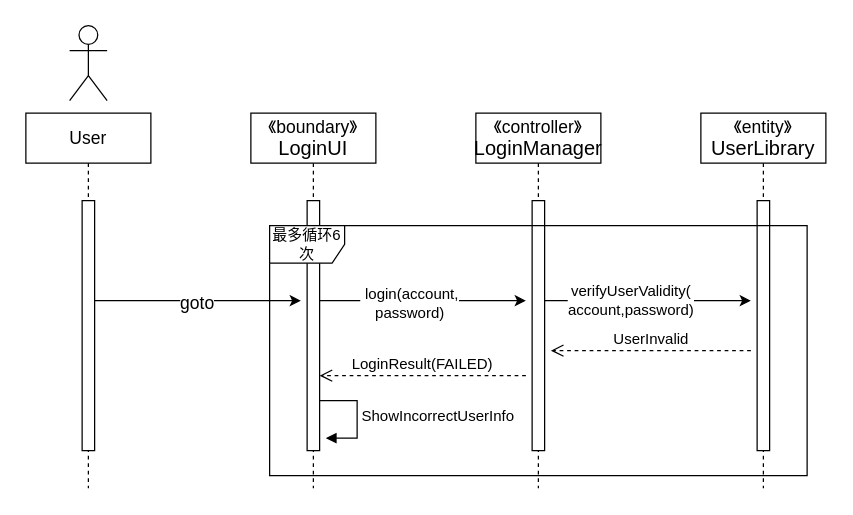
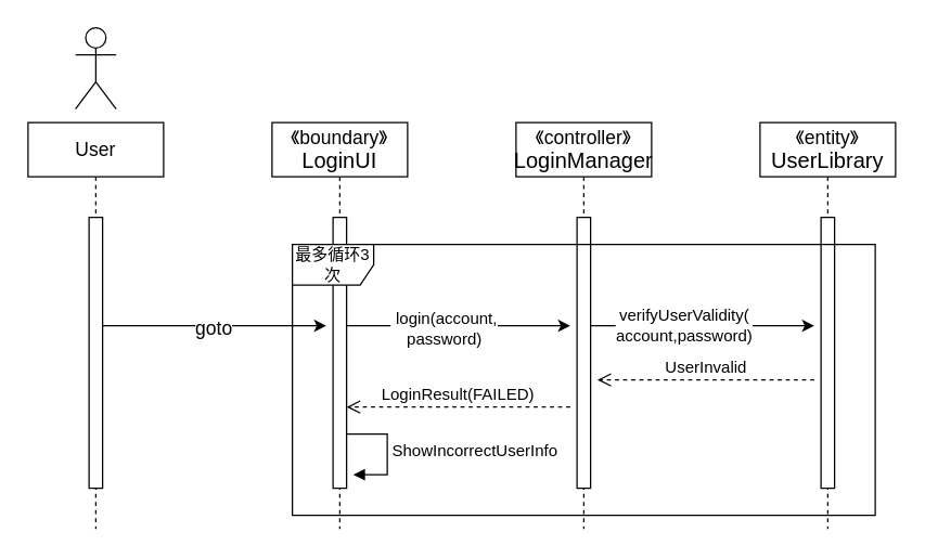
  <mxCell id="0" />
  <mxCell id="1" parent="0" />
  <mxCell id="2" value="" style="edgeStyle=orthogonalEdgeStyle;rounded=0;orthogonalLoop=1;jettySize=auto;html=1;curved=0;" edge="1" parent="1" source="4"><mxGeometry relative="1" as="geometry"><mxPoint x="240" y="240" as="targetPoint" /></mxGeometry></mxCell>
  <mxCell id="3" value="&lt;font style=&quot;font-size: 14px;&quot;&gt;goto&lt;/font&gt;" style="edgeLabel;html=1;align=center;verticalAlign=middle;resizable=0;points=[];strokeColor=default;fontFamily=Helvetica;fontSize=12;fontColor=default;fillColor=default;" vertex="1" connectable="0" parent="2"><mxGeometry x="0.014" y="-1" relative="1" as="geometry"><mxPoint as="offset" /></mxGeometry></mxCell>
  <mxCell id="4" value="&lt;font style=&quot;font-size: 14px;&quot;&gt;User&lt;/font&gt;" style="shape=umlLifeline;perimeter=lifelinePerimeter;whiteSpace=wrap;html=1;container=1;dropTarget=0;collapsible=0;recursiveResize=0;outlineConnect=0;portConstraint=eastwest;newEdgeStyle={&quot;curved&quot;:0,&quot;rounded&quot;:0};" vertex="1" parent="1"><mxGeometry x="20" y="90" width="100" height="300" as="geometry" /></mxCell>
  <mxCell id="5" value="" style="html=1;points=[[0,0,0,0,5],[0,1,0,0,-5],[1,0,0,0,5],[1,1,0,0,-5]];perimeter=orthogonalPerimeter;outlineConnect=0;targetShapes=umlLifeline;portConstraint=eastwest;newEdgeStyle={&quot;curved&quot;:0,&quot;rounded&quot;:0};strokeColor=default;align=center;verticalAlign=middle;fontFamily=Helvetica;fontSize=12;fontColor=default;fillColor=default;" vertex="1" parent="4"><mxGeometry x="45" y="70" width="10" height="200" as="geometry" /></mxCell>
  <mxCell id="6" value="" style="edgeStyle=orthogonalEdgeStyle;rounded=0;orthogonalLoop=1;jettySize=auto;html=1;curved=0;fontFamily=Helvetica;fontSize=12;fontColor=default;" edge="1" parent="1" source="9"><mxGeometry relative="1" as="geometry"><mxPoint x="420" y="240" as="targetPoint" /></mxGeometry></mxCell>
  <mxCell id="7" value="" style="edgeLabel;html=1;align=center;verticalAlign=middle;resizable=0;points=[];strokeColor=default;fontFamily=Helvetica;fontSize=12;fontColor=default;fillColor=default;" vertex="1" connectable="0" parent="6"><mxGeometry x="-0.452" y="-1" relative="1" as="geometry"><mxPoint as="offset" /></mxGeometry></mxCell>
  <mxCell id="8" value="&lt;font style=&quot;font-size: 12px;&quot;&gt;&amp;nbsp;login(account,&lt;/font&gt;&lt;div&gt;&lt;font style=&quot;font-size: 12px;&quot;&gt;password)&lt;/font&gt;&lt;/div&gt;" style="edgeLabel;html=1;align=center;verticalAlign=middle;resizable=0;points=[];strokeColor=default;fontFamily=Helvetica;fontSize=12;fontColor=default;fillColor=default;" vertex="1" connectable="0" parent="6"><mxGeometry x="-0.097" y="-1" relative="1" as="geometry"><mxPoint as="offset" /></mxGeometry></mxCell>
  <mxCell id="9" value="&lt;font style=&quot;font-size: 14px;&quot;&gt;《boundary》&lt;/font&gt;&lt;div&gt;&lt;font size=&quot;3&quot;&gt;LoginUI&lt;/font&gt;&lt;/div&gt;" style="shape=umlLifeline;perimeter=lifelinePerimeter;whiteSpace=wrap;html=1;container=1;dropTarget=0;collapsible=0;recursiveResize=0;outlineConnect=0;portConstraint=eastwest;newEdgeStyle={&quot;curved&quot;:0,&quot;rounded&quot;:0};" vertex="1" parent="1"><mxGeometry x="200" y="90" width="100" height="300" as="geometry" /></mxCell>
  <mxCell id="10" value="" style="shape=umlActor;verticalLabelPosition=bottom;verticalAlign=top;html=1;" vertex="1" parent="1"><mxGeometry x="55" y="20" width="30" height="60" as="geometry" /></mxCell>
  <mxCell id="11" value="" style="edgeStyle=orthogonalEdgeStyle;rounded=0;orthogonalLoop=1;jettySize=auto;html=1;curved=0;fontFamily=Helvetica;fontSize=12;fontColor=default;" edge="1" parent="1" source="13"><mxGeometry relative="1" as="geometry"><mxPoint x="600" y="240" as="targetPoint" /></mxGeometry></mxCell>
  <mxCell id="12" value="verifyUserValidity(&lt;div&gt;account,password)&lt;/div&gt;" style="edgeLabel;html=1;align=center;verticalAlign=middle;resizable=0;points=[];strokeColor=default;fontFamily=Helvetica;fontSize=12;fontColor=default;fillColor=default;" vertex="1" connectable="0" parent="11"><mxGeometry x="-0.13" y="1" relative="1" as="geometry"><mxPoint as="offset" /></mxGeometry></mxCell>
  <mxCell id="13" value="&lt;font style=&quot;font-size: 14px;&quot;&gt;《controller》&lt;/font&gt;&lt;div&gt;&lt;font size=&quot;3&quot;&gt;LoginManager&lt;/font&gt;&lt;/div&gt;" style="shape=umlLifeline;perimeter=lifelinePerimeter;whiteSpace=wrap;html=1;container=1;dropTarget=0;collapsible=0;recursiveResize=0;outlineConnect=0;portConstraint=eastwest;newEdgeStyle={&quot;curved&quot;:0,&quot;rounded&quot;:0};" vertex="1" parent="1"><mxGeometry x="380" y="90" width="100" height="300" as="geometry" /></mxCell>
  <mxCell id="14" value="" style="html=1;points=[[0,0,0,0,5],[0,1,0,0,-5],[1,0,0,0,5],[1,1,0,0,-5]];perimeter=orthogonalPerimeter;outlineConnect=0;targetShapes=umlLifeline;portConstraint=eastwest;newEdgeStyle={&quot;curved&quot;:0,&quot;rounded&quot;:0};strokeColor=default;align=center;verticalAlign=middle;fontFamily=Helvetica;fontSize=12;fontColor=default;fillColor=default;" vertex="1" parent="13"><mxGeometry x="45" y="70" width="10" height="200" as="geometry" /></mxCell>
  <mxCell id="15" value="&lt;font style=&quot;font-size: 14px;&quot;&gt;《entity》&lt;/font&gt;&lt;div&gt;&lt;font size=&quot;3&quot;&gt;UserLibrary&lt;/font&gt;&lt;/div&gt;" style="shape=umlLifeline;perimeter=lifelinePerimeter;whiteSpace=wrap;html=1;container=1;dropTarget=0;collapsible=0;recursiveResize=0;outlineConnect=0;portConstraint=eastwest;newEdgeStyle={&quot;curved&quot;:0,&quot;rounded&quot;:0};" vertex="1" parent="1"><mxGeometry x="560" y="90" width="100" height="300" as="geometry" /></mxCell>
  <mxCell id="16" value="" style="html=1;points=[[0,0,0,0,5],[0,1,0,0,-5],[1,0,0,0,5],[1,1,0,0,-5]];perimeter=orthogonalPerimeter;outlineConnect=0;targetShapes=umlLifeline;portConstraint=eastwest;newEdgeStyle={&quot;curved&quot;:0,&quot;rounded&quot;:0};strokeColor=default;align=center;verticalAlign=middle;fontFamily=Helvetica;fontSize=12;fontColor=default;fillColor=default;" vertex="1" parent="15"><mxGeometry x="45" y="70" width="10" height="200" as="geometry" /></mxCell>
  <mxCell id="17" value="UserInvalid" style="html=1;verticalAlign=bottom;endArrow=open;dashed=1;endSize=8;curved=0;rounded=0;fontFamily=Helvetica;fontSize=12;fontColor=default;" edge="1" parent="1"><mxGeometry relative="1" as="geometry"><mxPoint x="600" y="280" as="sourcePoint" /><mxPoint x="440" y="280" as="targetPoint" /></mxGeometry></mxCell>
  <mxCell id="18" value="LoginResult(FAILED)" style="html=1;verticalAlign=bottom;endArrow=open;dashed=1;endSize=8;curved=0;rounded=0;fontFamily=Helvetica;fontSize=12;fontColor=default;" edge="1" parent="1" target="19"><mxGeometry relative="1" as="geometry"><mxPoint x="420" y="300" as="sourcePoint" /><mxPoint x="249.5" y="300" as="targetPoint" /></mxGeometry></mxCell>
  <mxCell id="19" value="" style="html=1;points=[[0,0,0,0,5],[0,1,0,0,-5],[1,0,0,0,5],[1,1,0,0,-5]];perimeter=orthogonalPerimeter;outlineConnect=0;targetShapes=umlLifeline;portConstraint=eastwest;newEdgeStyle={&quot;curved&quot;:0,&quot;rounded&quot;:0};strokeColor=default;align=center;verticalAlign=middle;fontFamily=Helvetica;fontSize=12;fontColor=default;fillColor=default;" vertex="1" parent="1"><mxGeometry x="245" y="160" width="10" height="200" as="geometry" /></mxCell>
- <mxCell id="20" value="最多循环6次" style="shape=umlFrame;whiteSpace=wrap;html=1;pointerEvents=0;strokeColor=default;align=center;verticalAlign=middle;fontFamily=Helvetica;fontSize=12;fontColor=default;fillColor=default;" vertex="1" parent="1"><mxGeometry x="215" y="180" width="430" height="200" as="geometry" /></mxCell>
+ <mxCell id="20" value="最多循环3次" style="shape=umlFrame;whiteSpace=wrap;html=1;pointerEvents=0;strokeColor=default;align=center;verticalAlign=middle;fontFamily=Helvetica;fontSize=12;fontColor=default;fillColor=default;" vertex="1" parent="1"><mxGeometry x="215" y="180" width="430" height="200" as="geometry" /></mxCell>
  <mxCell id="21" value="ShowIncorrectUserInfo" style="html=1;align=left;spacingLeft=2;endArrow=block;rounded=0;edgeStyle=orthogonalEdgeStyle;curved=0;rounded=0;fontFamily=Helvetica;fontSize=12;fontColor=default;" edge="1" parent="1"><mxGeometry relative="1" as="geometry"><mxPoint x="255" y="320" as="sourcePoint" /><Array as="points"><mxPoint x="285" y="350" /></Array><mxPoint x="260" y="350" as="targetPoint" /></mxGeometry></mxCell>
